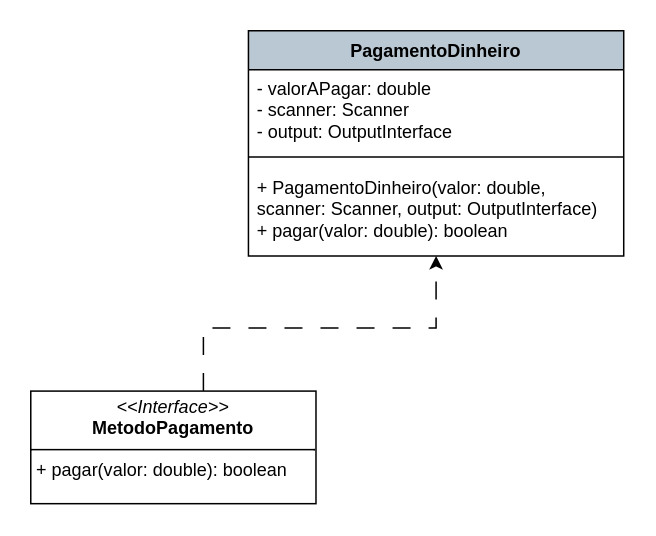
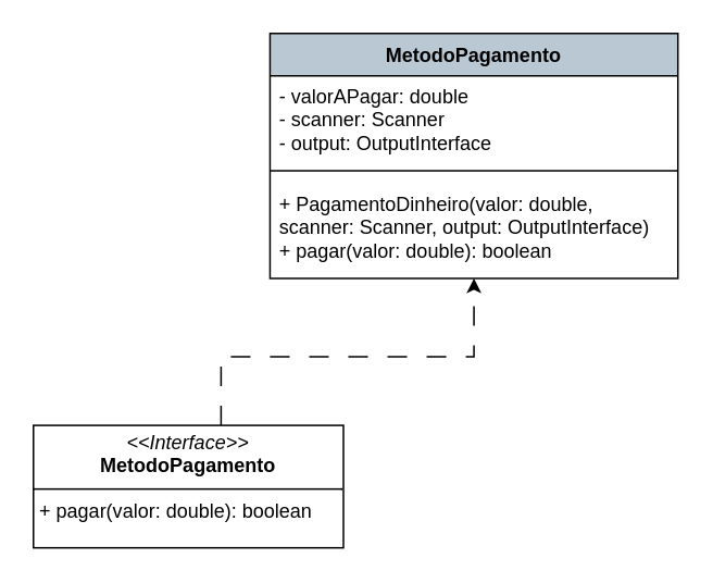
  <mxCell id="0" />
  <mxCell id="1" parent="0" />
  <mxCell id="2" value="&lt;p style=&quot;margin:0px;margin-top:4px;text-align:center;&quot;&gt;&lt;i&gt;&amp;lt;&amp;lt;Interface&amp;gt;&amp;gt;&lt;/i&gt;&lt;br&gt;&lt;b&gt;MetodoPagamento&lt;/b&gt;&lt;/p&gt;&lt;hr size=&quot;1&quot; style=&quot;border-style:solid;&quot;&gt;&lt;p style=&quot;margin:0px;margin-left:4px;&quot;&gt;+ pagar(valor: double): boolean &lt;br&gt;&lt;/p&gt;" style="verticalAlign=top;align=left;overflow=fill;html=1;whiteSpace=wrap;" vertex="1" parent="1"><mxGeometry x="20" y="260" width="190" height="75" as="geometry" /></mxCell>
- <mxCell id="3" value="PagamentoDinheiro" style="swimlane;fontStyle=1;align=center;verticalAlign=top;childLayout=stackLayout;horizontal=1;startSize=26;horizontalStack=0;resizeParent=1;resizeParentMax=0;resizeLast=0;collapsible=1;marginBottom=0;whiteSpace=wrap;html=1;fillColor=#BAC8D3;" vertex="1" parent="1"><mxGeometry x="165" y="20" width="250" height="150" as="geometry" /></mxCell>
+ <mxCell id="3" value="MetodoPagamento" style="swimlane;fontStyle=1;align=center;verticalAlign=top;childLayout=stackLayout;horizontal=1;startSize=26;horizontalStack=0;resizeParent=1;resizeParentMax=0;resizeLast=0;collapsible=1;marginBottom=0;whiteSpace=wrap;html=1;fillColor=#BAC8D3;" vertex="1" parent="1"><mxGeometry x="165" y="20" width="250" height="150" as="geometry" /></mxCell>
  <mxCell id="4" value="- valorAPagar: double&lt;div&gt;- scanner: Scanner&lt;/div&gt;&lt;div&gt;- output: OutputInterface&lt;/div&gt;" style="text;strokeColor=none;fillColor=none;align=left;verticalAlign=middle;spacingLeft=4;spacingRight=4;overflow=hidden;rotatable=0;points=[[0,0.5],[1,0.5]];portConstraint=eastwest;whiteSpace=wrap;html=1;" vertex="1" parent="3"><mxGeometry y="26" width="250" height="54" as="geometry" /></mxCell>
  <mxCell id="5" value="" style="line;strokeWidth=1;fillColor=none;align=left;verticalAlign=middle;spacingTop=-1;spacingLeft=3;spacingRight=3;rotatable=0;labelPosition=right;points=[];portConstraint=eastwest;strokeColor=inherit;" vertex="1" parent="3"><mxGeometry y="80" width="250" height="8" as="geometry" /></mxCell>
  <mxCell id="6" value="&lt;div&gt;&lt;span style=&quot;background-color: initial;&quot;&gt;+ PagamentoDinheiro(valor: double, scanner: Scanner, output: OutputInterface)&lt;/span&gt;&lt;/div&gt;&lt;div&gt;&lt;span style=&quot;background-color: initial;&quot;&gt;+ pagar(valor: double): boolean&lt;/span&gt;&lt;span style=&quot;background-color: initial;&quot;&gt;&amp;nbsp; &amp;nbsp; &amp;nbsp; &amp;nbsp;&amp;nbsp;&lt;/span&gt;&lt;br&gt;&lt;/div&gt;" style="text;strokeColor=none;fillColor=none;align=left;verticalAlign=middle;spacingLeft=4;spacingRight=4;overflow=hidden;rotatable=0;points=[[0,0.5],[1,0.5]];portConstraint=eastwest;whiteSpace=wrap;html=1;" vertex="1" parent="3"><mxGeometry y="88" width="250" height="62" as="geometry" /></mxCell>
  <mxCell id="7" style="edgeStyle=orthogonalEdgeStyle;rounded=0;orthogonalLoop=1;jettySize=auto;html=1;entryX=0.5;entryY=1;entryDx=0;entryDy=0;entryPerimeter=0;dashed=1;dashPattern=12 12;" edge="1" parent="1" source="2" target="6"><mxGeometry relative="1" as="geometry"><Array as="points"><mxPoint x="135" y="218" /><mxPoint x="290" y="218" /></Array></mxGeometry></mxCell>
